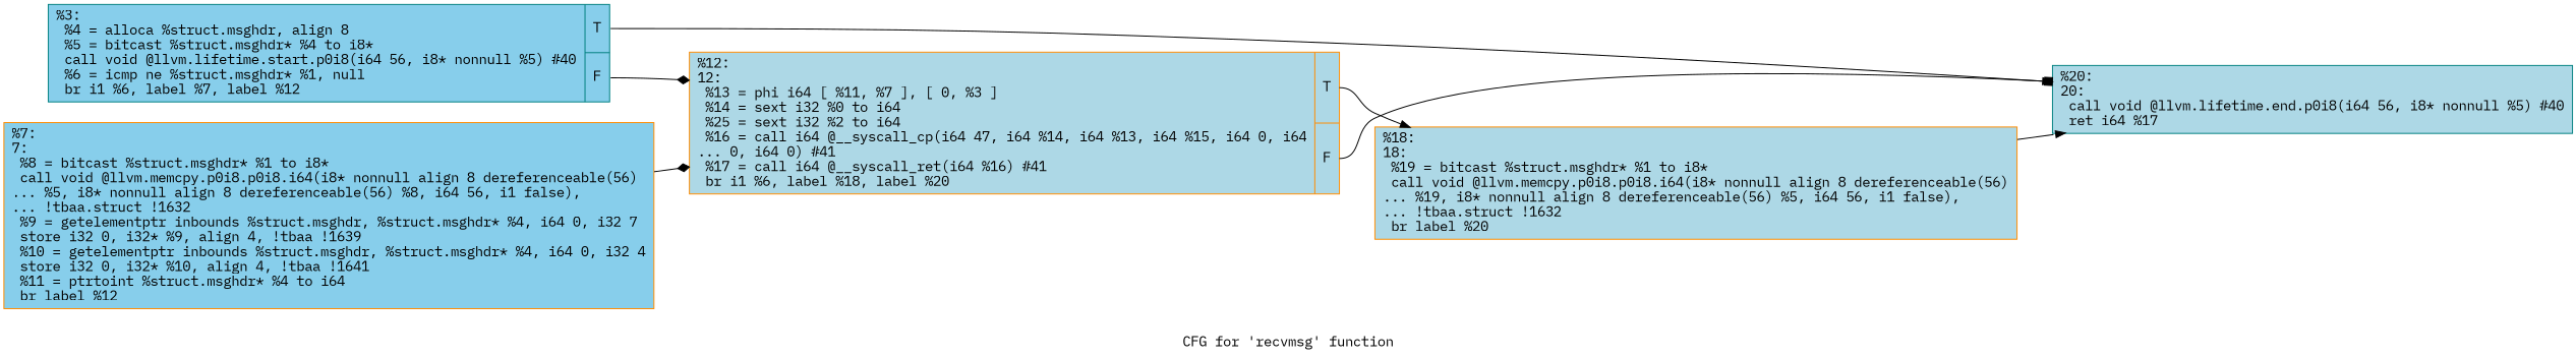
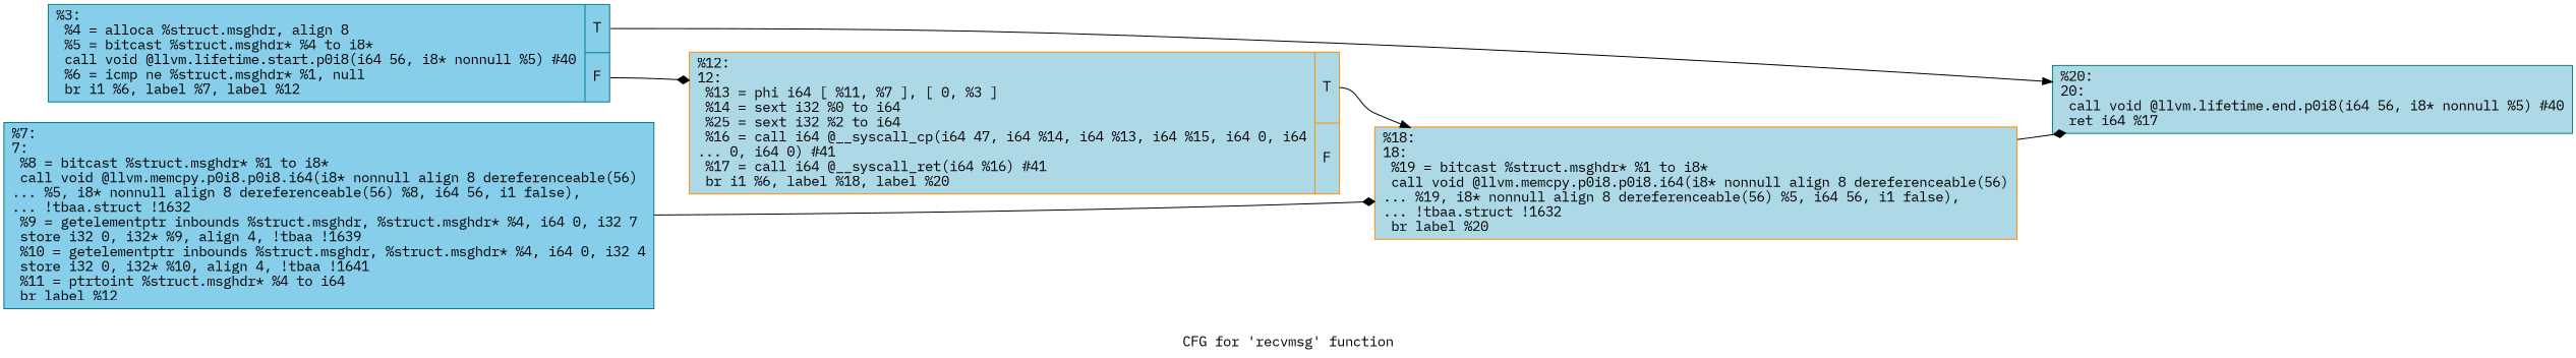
  digraph {
    fontname="IBM Plex Mono"
    label="CFG for 'recvmsg' function"
    rankdir=LR
    node [color=teal fillcolor=lightblue fontname="IBM Plex Mono" shape=record style=filled]
    edge [arrowhead=diamond fontname="IBM Plex Mono"]
    n1 [fillcolor=skyblue label="{%3:\l  %4 = alloca %struct.msghdr, align 8\l  %5 = bitcast %struct.msghdr* %4 to i8*\l  call void @llvm.lifetime.start.p0i8(i64 56, i8* nonnull %5) #40\l  %6 = icmp ne %struct.msghdr* %1, null\l  br i1 %6, label %7, label %12\l|{<s0>T|<s1>F}}"]
    n2 [color=darkorange label="{%12:\l12:                                               \l  %13 = phi i64 [ %11, %7 ], [ 0, %3 ]\l  %14 = sext i32 %0 to i64\l  %25 = sext i32 %2 to i64\l  %16 = call i64 @__syscall_cp(i64 47, i64 %14, i64 %13, i64 %15, i64 0, i64\l... 0, i64 0) #41\l  %17 = call i64 @__syscall_ret(i64 %16) #41\l  br i1 %6, label %18, label %20\l|{<s0>T|<s1>F}}"]
    n3 [label="{%20:\l20:                                               \l  call void @llvm.lifetime.end.p0i8(i64 56, i8* nonnull %5) #40\l  ret i64 %17\l}"]
-   n4 [color=darkorange fillcolor=skyblue label="{%7:\l7:                                                \l  %8 = bitcast %struct.msghdr* %1 to i8*\l  call void @llvm.memcpy.p0i8.p0i8.i64(i8* nonnull align 8 dereferenceable(56)\l... %5, i8* nonnull align 8 dereferenceable(56) %8, i64 56, i1 false),\l... !tbaa.struct !1632\l  %9 = getelementptr inbounds %struct.msghdr, %struct.msghdr* %4, i64 0, i32 7\l  store i32 0, i32* %9, align 4, !tbaa !1639\l  %10 = getelementptr inbounds %struct.msghdr, %struct.msghdr* %4, i64 0, i32 4\l  store i32 0, i32* %10, align 4, !tbaa !1641\l  %11 = ptrtoint %struct.msghdr* %4 to i64\l  br label %12\l}"]
+   n4 [fillcolor=skyblue label="{%7:\l7:                                                \l  %8 = bitcast %struct.msghdr* %1 to i8*\l  call void @llvm.memcpy.p0i8.p0i8.i64(i8* nonnull align 8 dereferenceable(56)\l... %5, i8* nonnull align 8 dereferenceable(56) %8, i64 56, i1 false),\l... !tbaa.struct !1632\l  %9 = getelementptr inbounds %struct.msghdr, %struct.msghdr* %4, i64 0, i32 7\l  store i32 0, i32* %9, align 4, !tbaa !1639\l  %10 = getelementptr inbounds %struct.msghdr, %struct.msghdr* %4, i64 0, i32 4\l  store i32 0, i32* %10, align 4, !tbaa !1641\l  %11 = ptrtoint %struct.msghdr* %4 to i64\l  br label %12\l}"]
    n5 [color=darkorange label="{%18:\l18:                                               \l  %19 = bitcast %struct.msghdr* %1 to i8*\l  call void @llvm.memcpy.p0i8.p0i8.i64(i8* nonnull align 8 dereferenceable(56)\l... %19, i8* nonnull align 8 dereferenceable(56) %5, i64 56, i1 false),\l... !tbaa.struct !1632\l  br label %20\l}"]
    n1 -> n2 [tailport=s1]
    n1 -> n3 [arrowhead=normal tailport=s0]
-   n2 -> n3 [arrowhead=box tailport=s1]
    n2 -> n5 [arrowhead=normal tailport=s0]
-   n4 -> n2
-   n5 -> n3 [arrowhead=normal]
+   n4 -> n5
+   n5 -> n3
  }
